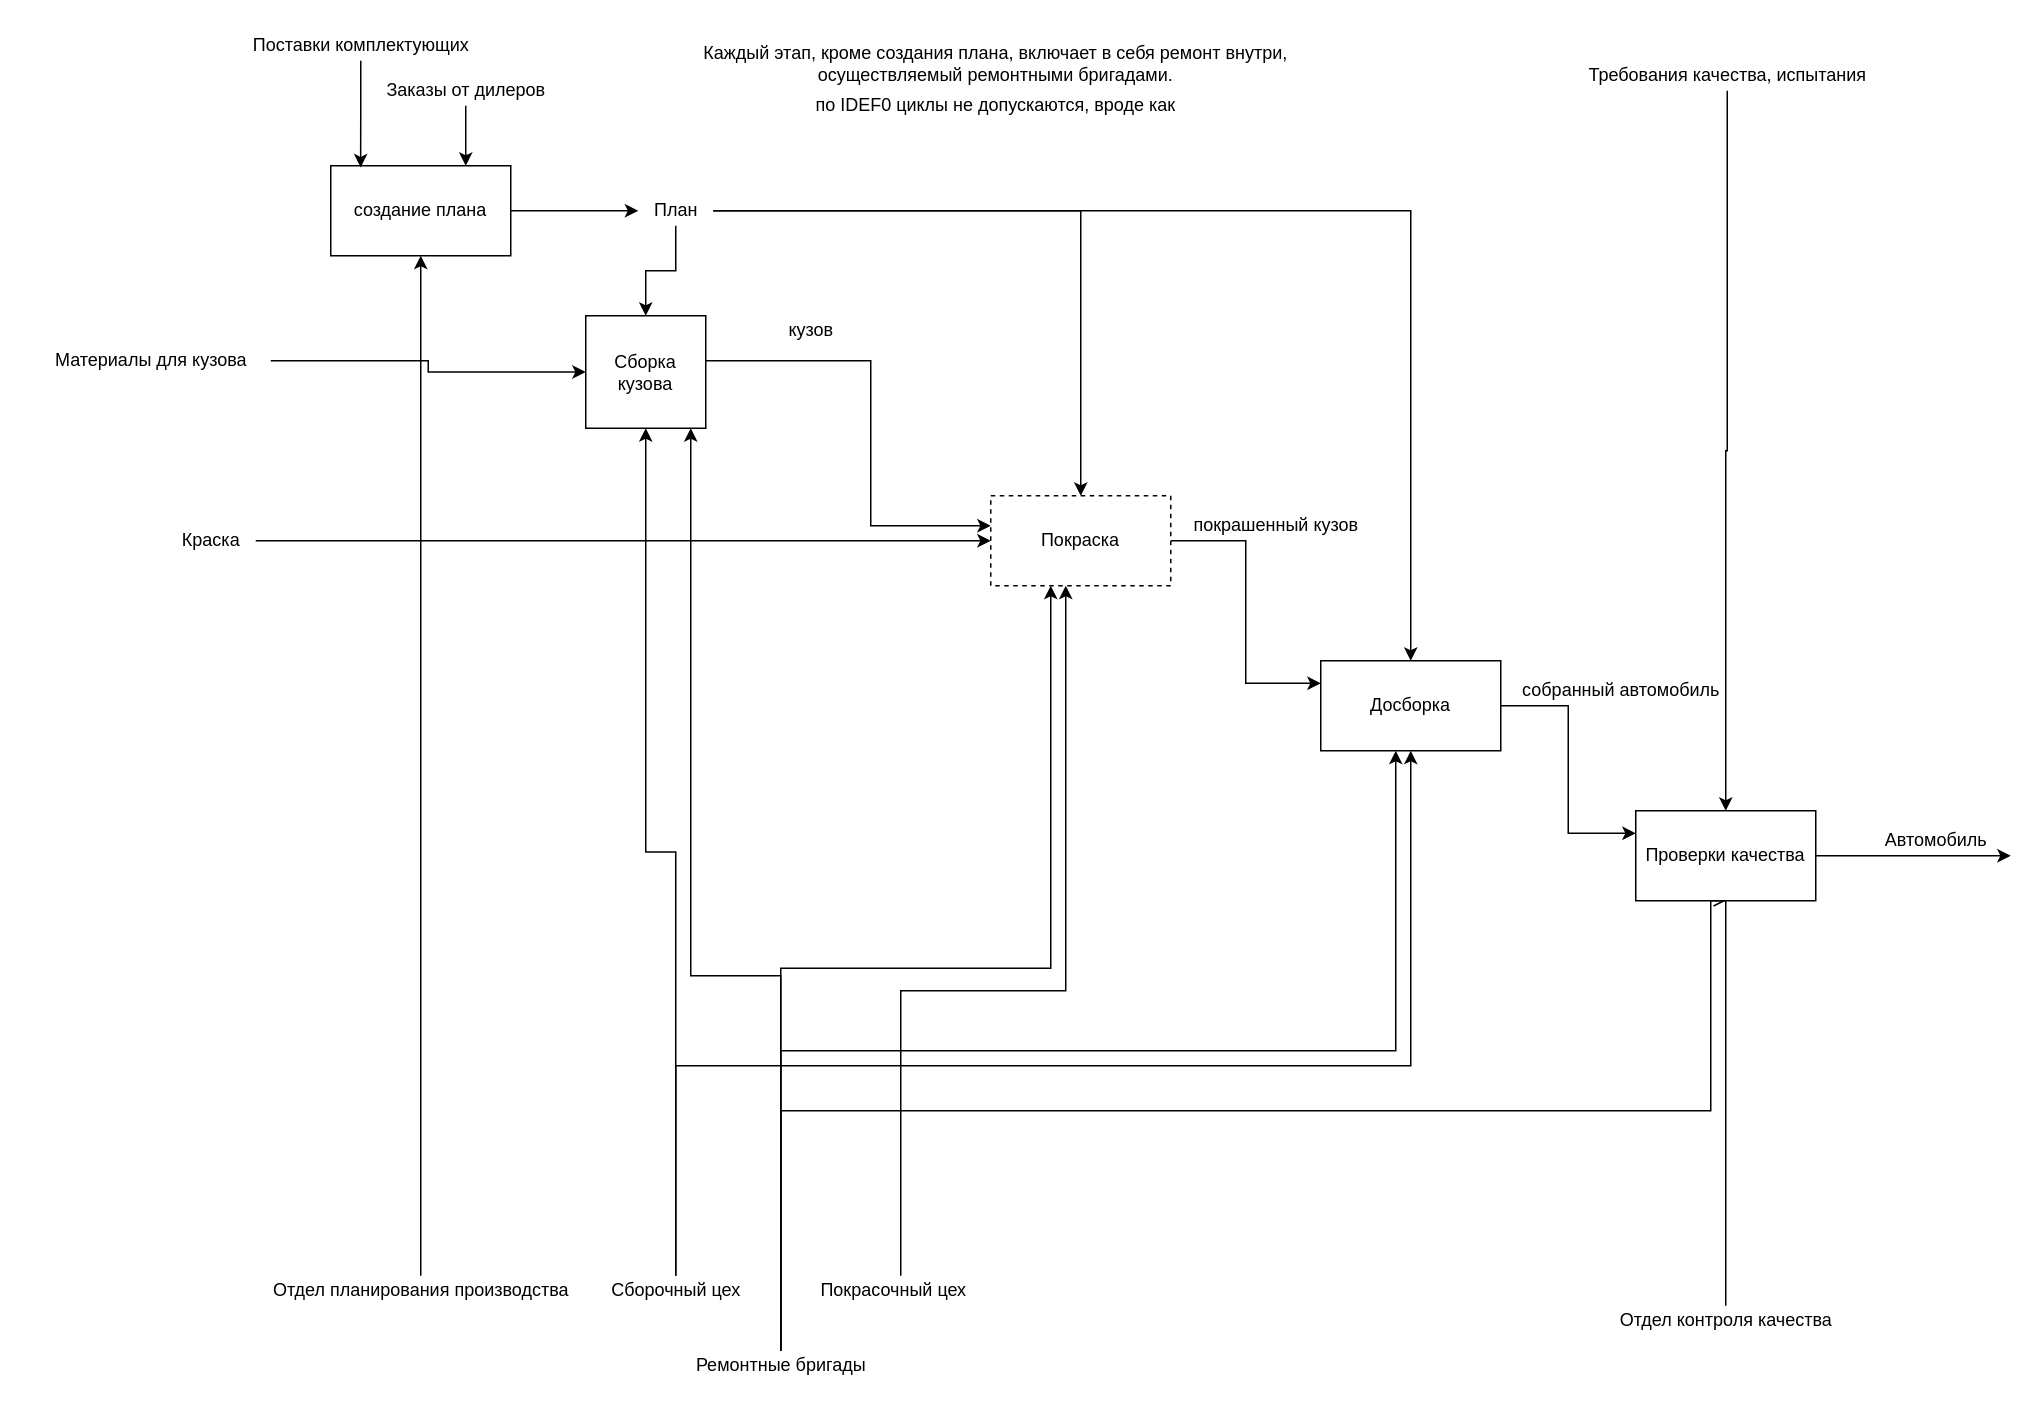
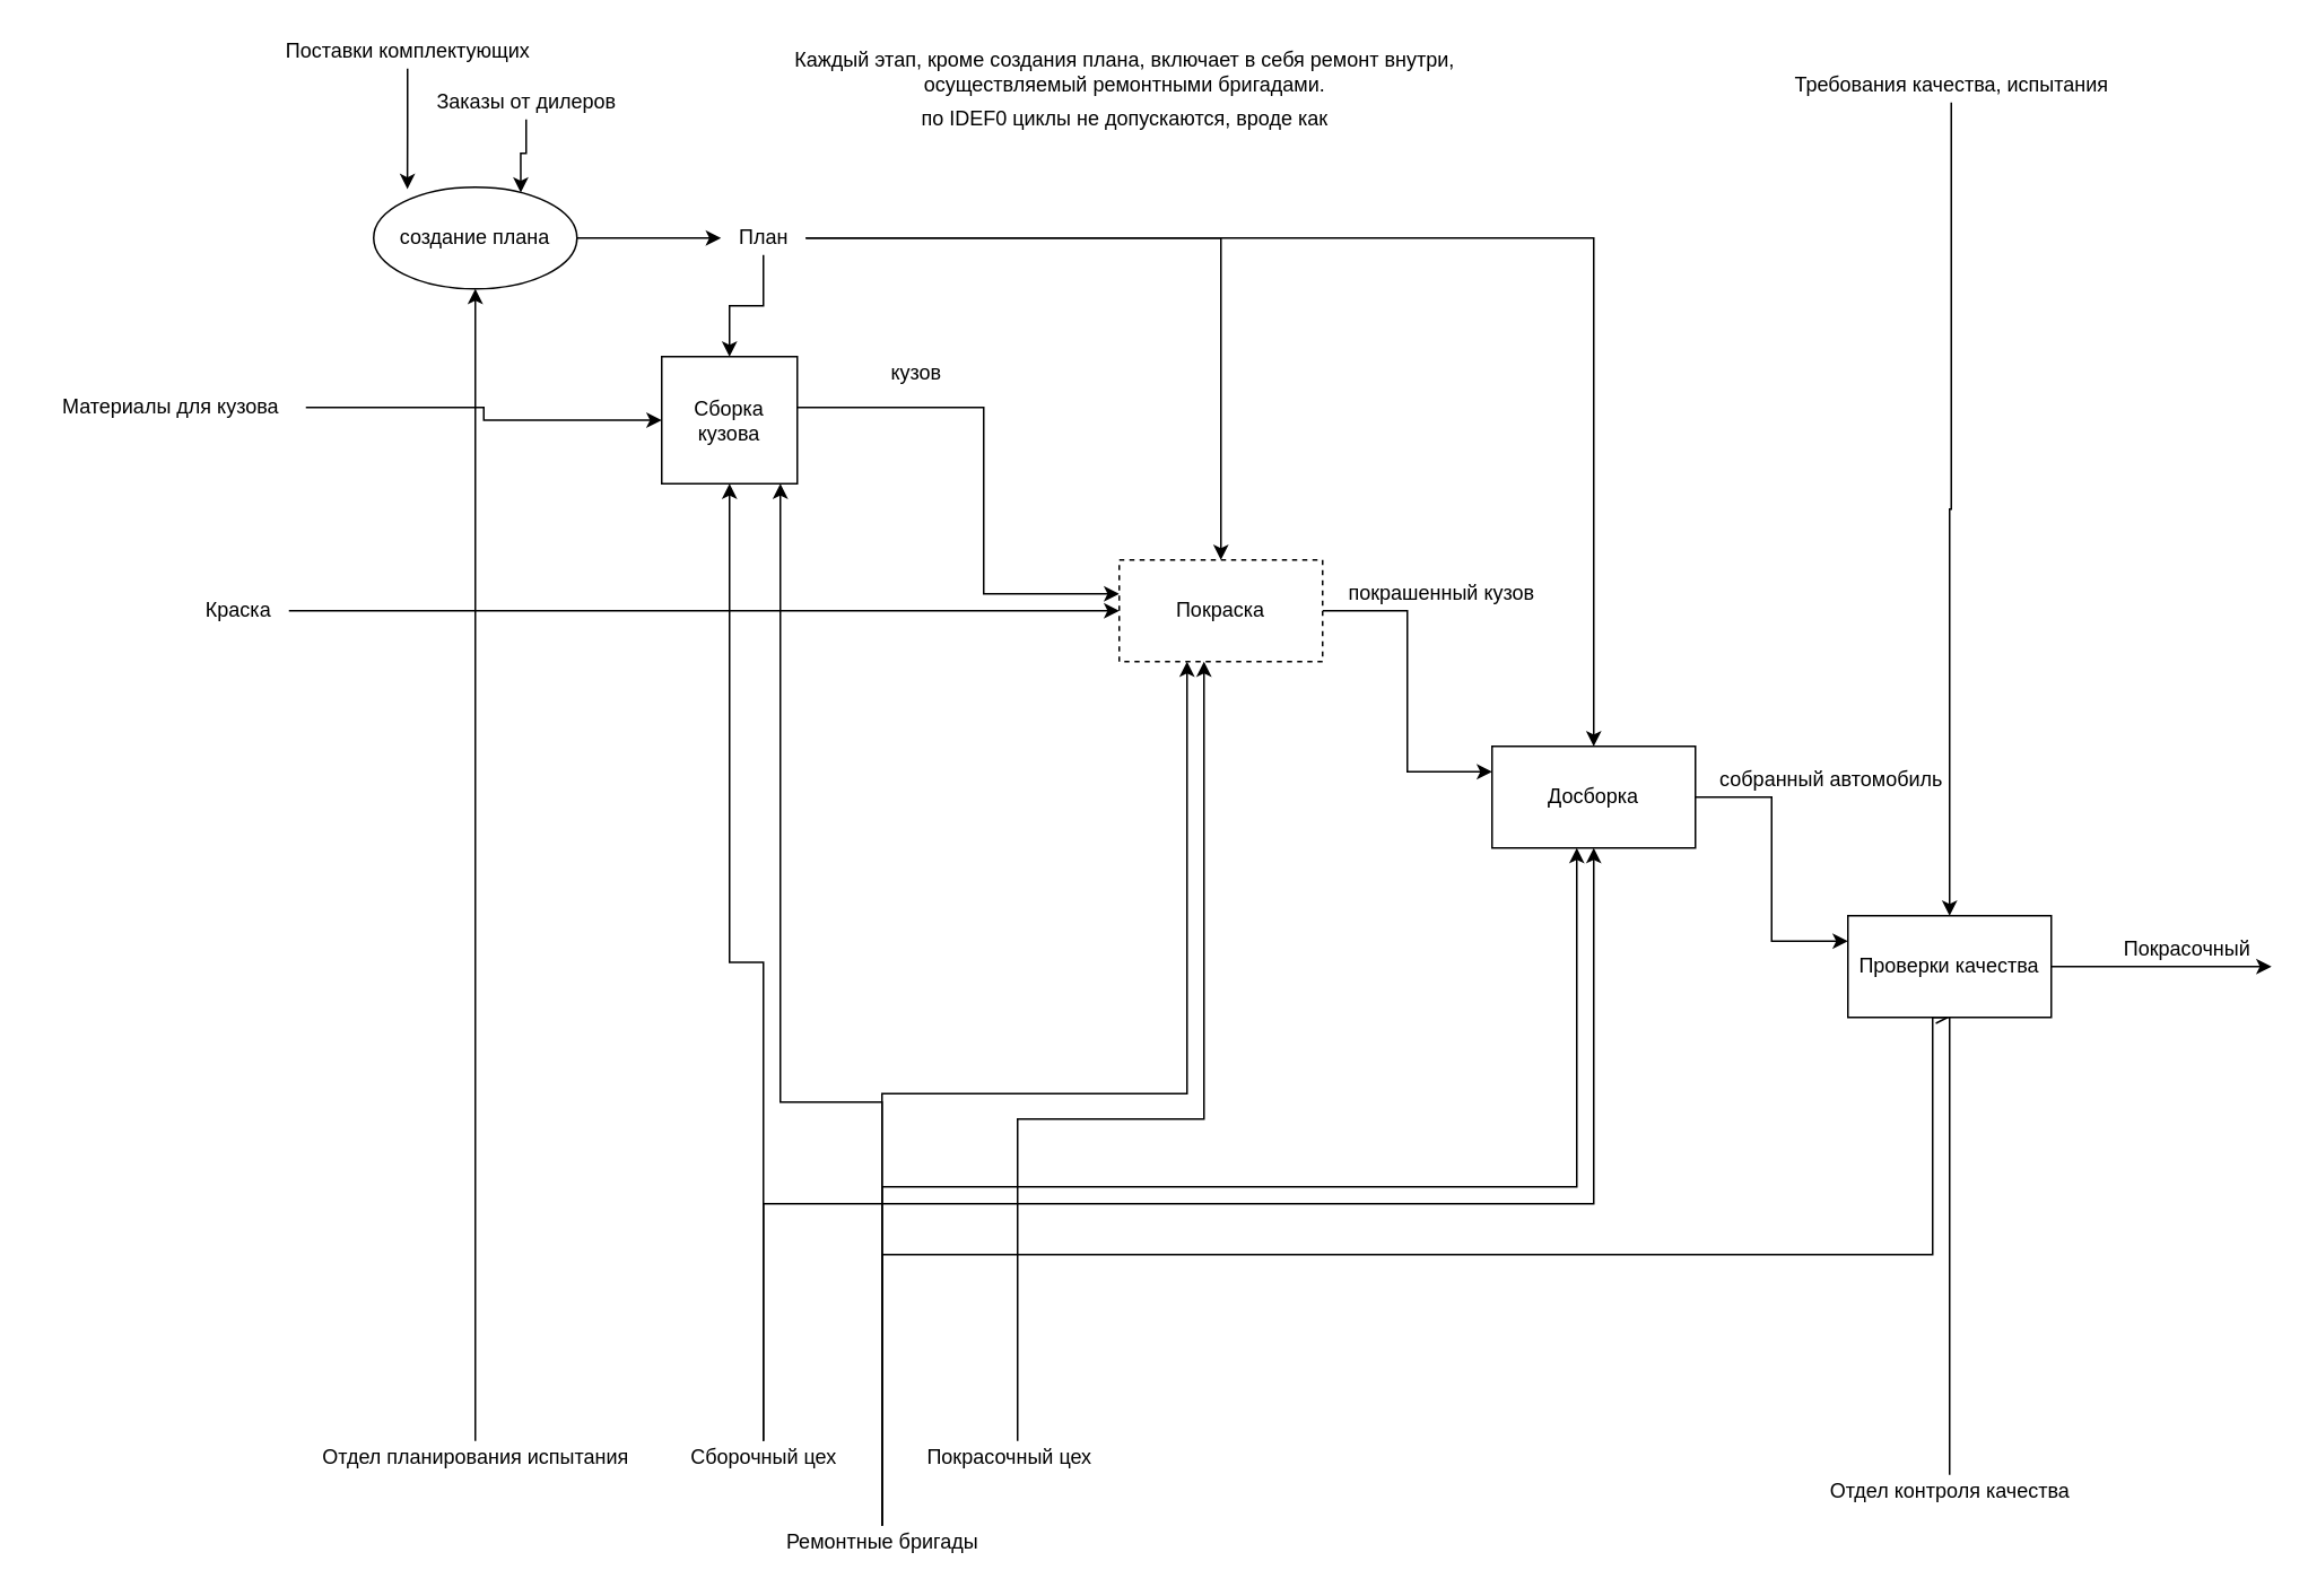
  <mxCell id="0" />
  <mxCell id="1" parent="0" />
  <mxCell id="2" style="edgeStyle=orthogonalEdgeStyle;rounded=0;orthogonalLoop=1;jettySize=auto;html=1;" parent="1" source="3" target="13" edge="1"><mxGeometry relative="1" as="geometry" /></mxCell>
- <mxCell id="3" value="создание плана" style="rounded=0;whiteSpace=wrap;html=1;" parent="1" vertex="1"><mxGeometry x="220" y="110" width="120" height="60" as="geometry" /></mxCell>
+ <mxCell id="3" value="создание плана" style="ellipse;whiteSpace=wrap;html=1;" parent="1" vertex="1"><mxGeometry x="220" y="110" width="120" height="60" as="geometry" /></mxCell>
  <mxCell id="4" style="edgeStyle=orthogonalEdgeStyle;rounded=0;orthogonalLoop=1;jettySize=auto;html=1;entryX=0.166;entryY=0.019;entryDx=0;entryDy=0;entryPerimeter=0;" parent="1" source="5" target="3" edge="1"><mxGeometry relative="1" as="geometry" /></mxCell>
  <mxCell id="5" value="Поставки комплектующих" style="text;html=1;align=center;verticalAlign=middle;resizable=0;points=[];autosize=1;" parent="1" vertex="1"><mxGeometry x="150" y="20" width="180" height="20" as="geometry" /></mxCell>
  <mxCell id="6" style="edgeStyle=orthogonalEdgeStyle;rounded=0;orthogonalLoop=1;jettySize=auto;html=1;" parent="1" source="7" target="3" edge="1"><mxGeometry relative="1" as="geometry" /></mxCell>
- <mxCell id="7" value="Отдел планирования производства" style="text;html=1;align=center;verticalAlign=middle;resizable=0;points=[];autosize=1;" parent="1" vertex="1"><mxGeometry x="160" y="850" width="240" height="20" as="geometry" /></mxCell>
+ <mxCell id="7" value="Отдел планирования испытания" style="text;html=1;align=center;verticalAlign=middle;resizable=0;points=[];autosize=1;" parent="1" vertex="1"><mxGeometry x="160" y="850" width="240" height="20" as="geometry" /></mxCell>
  <mxCell id="8" style="edgeStyle=orthogonalEdgeStyle;rounded=0;orthogonalLoop=1;jettySize=auto;html=1;" parent="1" source="9" target="25" edge="1"><mxGeometry relative="1" as="geometry"><mxPoint x="580" y="240" as="targetPoint" /><Array as="points"><mxPoint x="580" y="240" /><mxPoint x="580" y="350" /></Array></mxGeometry></mxCell>
  <mxCell id="9" value="Сборка кузова" style="rounded=0;whiteSpace=wrap;html=1;" parent="1" vertex="1"><mxGeometry x="390" y="210" width="80" height="75" as="geometry" /></mxCell>
  <mxCell id="10" style="edgeStyle=orthogonalEdgeStyle;rounded=0;orthogonalLoop=1;jettySize=auto;html=1;" parent="1" source="13" target="9" edge="1"><mxGeometry relative="1" as="geometry" /></mxCell>
  <mxCell id="11" style="edgeStyle=orthogonalEdgeStyle;rounded=0;orthogonalLoop=1;jettySize=auto;html=1;" parent="1" source="13" target="25" edge="1"><mxGeometry relative="1" as="geometry" /></mxCell>
  <mxCell id="12" style="edgeStyle=orthogonalEdgeStyle;rounded=0;orthogonalLoop=1;jettySize=auto;html=1;" parent="1" source="13" target="31" edge="1"><mxGeometry relative="1" as="geometry" /></mxCell>
  <mxCell id="13" value="&lt;div&gt;План&lt;/div&gt;" style="text;html=1;align=center;verticalAlign=middle;resizable=0;points=[];autosize=1;" parent="1" vertex="1"><mxGeometry x="425" y="130" width="50" height="20" as="geometry" /></mxCell>
  <mxCell id="14" style="edgeStyle=orthogonalEdgeStyle;rounded=0;orthogonalLoop=1;jettySize=auto;html=1;" parent="1" source="15" target="9" edge="1"><mxGeometry relative="1" as="geometry" /></mxCell>
  <mxCell id="15" value="Материалы для кузова" style="text;html=1;align=center;verticalAlign=middle;resizable=0;points=[];autosize=1;" parent="1" vertex="1"><mxGeometry x="20" y="230" width="160" height="20" as="geometry" /></mxCell>
  <mxCell id="16" style="edgeStyle=orthogonalEdgeStyle;rounded=0;orthogonalLoop=1;jettySize=auto;html=1;" parent="1" source="18" target="9" edge="1"><mxGeometry relative="1" as="geometry" /></mxCell>
  <mxCell id="17" style="edgeStyle=orthogonalEdgeStyle;rounded=0;orthogonalLoop=1;jettySize=auto;html=1;" parent="1" source="18" target="31" edge="1"><mxGeometry relative="1" as="geometry"><Array as="points"><mxPoint x="450" y="710" /><mxPoint x="940" y="710" /></Array></mxGeometry></mxCell>
  <mxCell id="18" value="&lt;div&gt;Сборочный цех&lt;/div&gt;" style="text;html=1;align=center;verticalAlign=middle;resizable=0;points=[];autosize=1;" parent="1" vertex="1"><mxGeometry x="395" y="850" width="110" height="20" as="geometry" /></mxCell>
  <mxCell id="19" style="edgeStyle=orthogonalEdgeStyle;rounded=0;orthogonalLoop=1;jettySize=auto;html=1;" parent="1" source="23" target="9" edge="1"><mxGeometry relative="1" as="geometry"><Array as="points"><mxPoint x="520" y="650" /><mxPoint x="460" y="650" /></Array></mxGeometry></mxCell>
  <mxCell id="20" style="edgeStyle=orthogonalEdgeStyle;rounded=0;orthogonalLoop=1;jettySize=auto;html=1;" parent="1" source="23" target="25" edge="1"><mxGeometry relative="1" as="geometry"><Array as="points"><mxPoint x="520" y="645" /><mxPoint x="700" y="645" /></Array></mxGeometry></mxCell>
  <mxCell id="21" style="edgeStyle=orthogonalEdgeStyle;rounded=0;orthogonalLoop=1;jettySize=auto;html=1;" parent="1" source="23" target="31" edge="1"><mxGeometry relative="1" as="geometry"><Array as="points"><mxPoint x="520" y="700" /><mxPoint x="930" y="700" /></Array></mxGeometry></mxCell>
  <mxCell id="22" style="edgeStyle=orthogonalEdgeStyle;rounded=0;orthogonalLoop=1;jettySize=auto;html=1;entryX=0.5;entryY=1;entryDx=0;entryDy=0;endArrow=open;" parent="1" source="23" target="35" edge="1"><mxGeometry relative="1" as="geometry"><Array as="points"><mxPoint x="520" y="740" /><mxPoint x="1140" y="740" /><mxPoint x="1140" y="600" /></Array></mxGeometry></mxCell>
  <mxCell id="23" value="Ремонтные бригады" style="text;html=1;align=center;verticalAlign=middle;resizable=0;points=[];autosize=1;" parent="1" vertex="1"><mxGeometry x="450" y="900" width="140" height="20" as="geometry" /></mxCell>
  <mxCell id="24" style="edgeStyle=orthogonalEdgeStyle;rounded=0;orthogonalLoop=1;jettySize=auto;html=1;entryX=0;entryY=0.25;entryDx=0;entryDy=0;" parent="1" source="25" target="31" edge="1"><mxGeometry relative="1" as="geometry" /></mxCell>
  <mxCell id="25" value="Покраска" style="rounded=0;whiteSpace=wrap;html=1;dashed=1;" parent="1" vertex="1"><mxGeometry x="660" y="330" width="120" height="60" as="geometry" /></mxCell>
  <mxCell id="26" style="edgeStyle=orthogonalEdgeStyle;rounded=0;orthogonalLoop=1;jettySize=auto;html=1;" parent="1" source="27" target="25" edge="1"><mxGeometry relative="1" as="geometry"><Array as="points"><mxPoint x="600" y="660" /><mxPoint x="710" y="660" /></Array></mxGeometry></mxCell>
  <mxCell id="27" value="Покрасочный цех" style="text;html=1;align=center;verticalAlign=middle;resizable=0;points=[];autosize=1;" parent="1" vertex="1"><mxGeometry x="530" y="850" width="130" height="20" as="geometry" /></mxCell>
  <mxCell id="28" style="edgeStyle=orthogonalEdgeStyle;rounded=0;orthogonalLoop=1;jettySize=auto;html=1;" parent="1" source="29" target="25" edge="1"><mxGeometry relative="1" as="geometry" /></mxCell>
  <mxCell id="29" value="&lt;div&gt;Краска&lt;/div&gt;" style="text;html=1;align=center;verticalAlign=middle;resizable=0;points=[];autosize=1;" parent="1" vertex="1"><mxGeometry x="110" y="350" width="60" height="20" as="geometry" /></mxCell>
  <mxCell id="30" style="edgeStyle=orthogonalEdgeStyle;rounded=0;orthogonalLoop=1;jettySize=auto;html=1;entryX=0;entryY=0.25;entryDx=0;entryDy=0;" parent="1" source="31" target="35" edge="1"><mxGeometry relative="1" as="geometry" /></mxCell>
  <mxCell id="31" value="&lt;div&gt;Досборка&lt;/div&gt;" style="rounded=0;whiteSpace=wrap;html=1;" parent="1" vertex="1"><mxGeometry x="880" y="440" width="120" height="60" as="geometry" /></mxCell>
  <mxCell id="32" value="кузов" style="text;html=1;align=center;verticalAlign=middle;resizable=0;points=[];autosize=1;" parent="1" vertex="1"><mxGeometry x="515" y="210" width="50" height="20" as="geometry" /></mxCell>
  <mxCell id="33" value="&lt;div&gt;покрашенный кузов&lt;/div&gt;" style="text;html=1;align=center;verticalAlign=middle;resizable=0;points=[];autosize=1;" parent="1" vertex="1"><mxGeometry x="780" y="340" width="140" height="20" as="geometry" /></mxCell>
  <mxCell id="34" style="edgeStyle=orthogonalEdgeStyle;rounded=0;orthogonalLoop=1;jettySize=auto;html=1;" parent="1" source="35" edge="1"><mxGeometry relative="1" as="geometry"><mxPoint x="1340" y="570" as="targetPoint" /></mxGeometry></mxCell>
  <mxCell id="35" value="Проверки качества" style="rounded=0;whiteSpace=wrap;html=1;" parent="1" vertex="1"><mxGeometry x="1090" y="540" width="120" height="60" as="geometry" /></mxCell>
  <mxCell id="36" style="edgeStyle=orthogonalEdgeStyle;rounded=0;orthogonalLoop=1;jettySize=auto;html=1;" parent="1" source="37" target="35" edge="1"><mxGeometry relative="1" as="geometry" /></mxCell>
  <mxCell id="37" value="Требования качества, испытания" style="text;html=1;align=center;verticalAlign=middle;resizable=0;points=[];autosize=1;" parent="1" vertex="1"><mxGeometry x="1036" y="40" width="230" height="20" as="geometry" /></mxCell>
  <mxCell id="38" style="edgeStyle=orthogonalEdgeStyle;rounded=0;orthogonalLoop=1;jettySize=auto;html=1;endArrow=none;" parent="1" source="39" target="35" edge="1"><mxGeometry relative="1" as="geometry" /></mxCell>
  <mxCell id="39" value="Отдел контроля качества" style="text;html=1;align=center;verticalAlign=middle;resizable=0;points=[];autosize=1;" parent="1" vertex="1"><mxGeometry x="1060" y="870" width="180" height="20" as="geometry" /></mxCell>
  <mxCell id="40" style="edgeStyle=orthogonalEdgeStyle;rounded=0;orthogonalLoop=1;jettySize=auto;html=1;entryX=0.75;entryY=0;entryDx=0;entryDy=0;" parent="1" source="41" target="3" edge="1"><mxGeometry relative="1" as="geometry" /></mxCell>
  <mxCell id="41" value="Заказы от дилеров" style="text;html=1;align=center;verticalAlign=middle;resizable=0;points=[];autosize=1;" parent="1" vertex="1"><mxGeometry x="245" y="50" width="130" height="20" as="geometry" /></mxCell>
- <mxCell id="42" value="&lt;div&gt;Автомобиль&lt;/div&gt;" style="text;html=1;align=center;verticalAlign=middle;resizable=0;points=[];autosize=1;" parent="1" vertex="1"><mxGeometry x="1245" y="550" width="90" height="20" as="geometry" /></mxCell>
+ <mxCell id="42" value="&lt;div&gt;Покрасочный&lt;/div&gt;" style="text;html=1;align=center;verticalAlign=middle;resizable=0;points=[];autosize=1;" parent="1" vertex="1"><mxGeometry x="1245" y="550" width="90" height="20" as="geometry" /></mxCell>
  <mxCell id="43" value="собранный автомобиль" style="text;html=1;align=center;verticalAlign=middle;resizable=0;points=[];autosize=1;" parent="1" vertex="1"><mxGeometry x="1000" y="450" width="160" height="20" as="geometry" /></mxCell>
  <mxCell id="44" value="Каждый этап, кроме создания плана, включает в себя ремонт внутри,&lt;br&gt; осуществляемый ремонтными бригадами." style="text;html=1;align=center;verticalAlign=middle;resizable=0;points=[];autosize=1;" parent="1" vertex="1"><mxGeometry x="433" y="27" width="460" height="30" as="geometry" /></mxCell>
  <mxCell id="45" value="по IDEF0 циклы не допускаются, вроде как" style="text;html=1;align=center;verticalAlign=middle;resizable=0;points=[];autosize=1;" parent="1" vertex="1"><mxGeometry x="523" y="60" width="280" height="20" as="geometry" /></mxCell>
